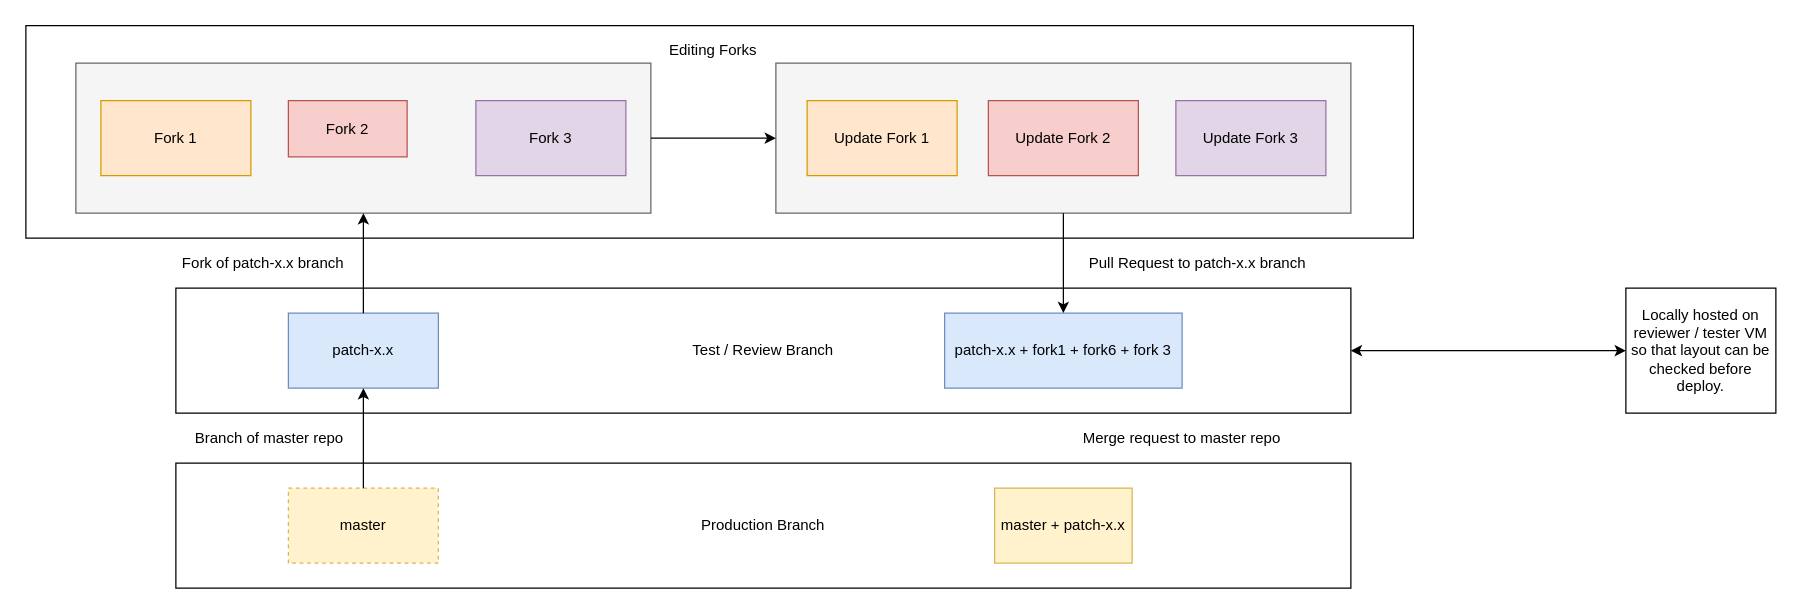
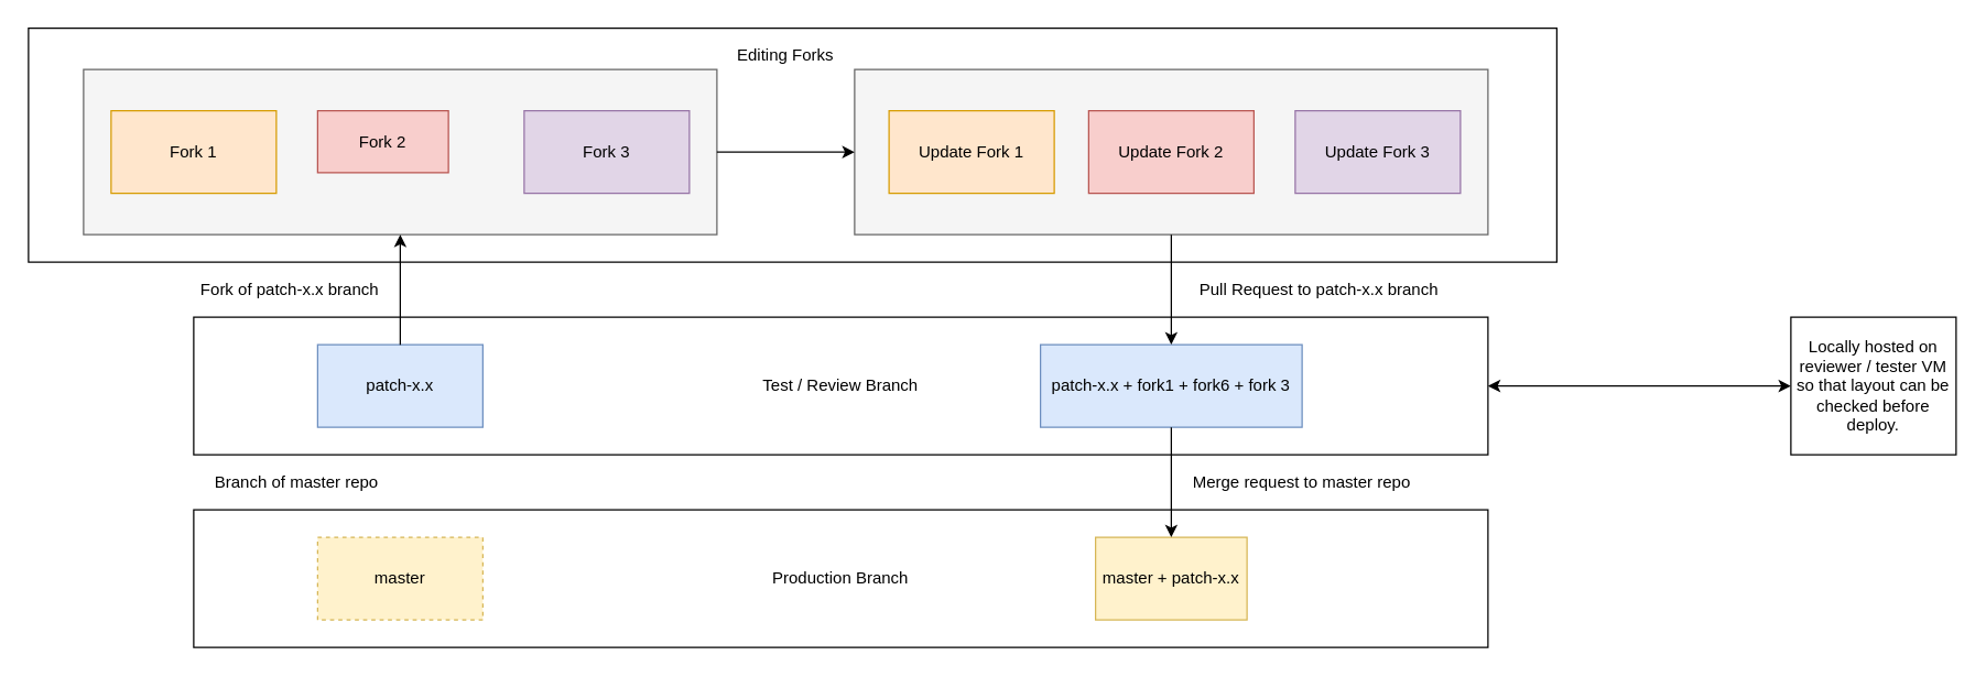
  <mxCell id="0" />
  <mxCell id="1" parent="0" />
  <mxCell id="2" value="&lt;div style=&quot;text-align: left&quot;&gt;&lt;/div&gt;" style="rounded=0;whiteSpace=wrap;html=1;" vertex="1" parent="1"><mxGeometry x="20" y="20" width="1110" height="170" as="geometry" /></mxCell>
  <mxCell id="3" value="Production Branch" style="rounded=0;whiteSpace=wrap;html=1;" vertex="1" parent="1"><mxGeometry x="140" y="370" width="940" height="100" as="geometry" /></mxCell>
  <mxCell id="4" value="Test / Review Branch" style="rounded=0;whiteSpace=wrap;html=1;" vertex="1" parent="1"><mxGeometry x="140" y="230" width="940" height="100" as="geometry" /></mxCell>
  <mxCell id="5" value="" style="rounded=0;whiteSpace=wrap;html=1;fillColor=#f5f5f5;strokeColor=#666666;fontColor=#333333;" vertex="1" parent="1"><mxGeometry x="620" y="50" width="460" height="120" as="geometry" /></mxCell>
  <mxCell id="6" value="" style="rounded=0;whiteSpace=wrap;html=1;fillColor=#f5f5f5;strokeColor=#666666;fontColor=#333333;" vertex="1" parent="1"><mxGeometry x="60" y="50" width="460" height="120" as="geometry" /></mxCell>
  <mxCell id="7" value="master" style="rounded=0;whiteSpace=wrap;html=1;fillColor=#fff2cc;strokeColor=#d6b656;dashed=1;" vertex="1" parent="1"><mxGeometry x="230" y="390" width="120" height="60" as="geometry" /></mxCell>
  <mxCell id="8" value="master + patch-x.x" style="rounded=0;whiteSpace=wrap;html=1;fillColor=#fff2cc;strokeColor=#d6b656;" vertex="1" parent="1"><mxGeometry x="795" y="390" width="110" height="60" as="geometry" /></mxCell>
  <mxCell id="9" value="patch-x.x" style="rounded=0;whiteSpace=wrap;html=1;fillColor=#dae8fc;strokeColor=#6c8ebf;" vertex="1" parent="1"><mxGeometry x="230" y="250" width="120" height="60" as="geometry" /></mxCell>
- <mxCell id="10" value="" style="endArrow=classic;html=1;exitX=0.5;exitY=0;exitDx=0;exitDy=0;entryX=0.5;entryY=1;entryDx=0;entryDy=0;" edge="1" parent="1" source="7" target="9"><mxGeometry width="50" height="50" relative="1" as="geometry"><mxPoint x="-60" y="330" as="sourcePoint" /><mxPoint x="-10" y="280" as="targetPoint" /></mxGeometry></mxCell>
  <mxCell id="11" value="Fork 2" style="rounded=0;whiteSpace=wrap;html=1;fillColor=#f8cecc;strokeColor=#b85450;" vertex="1" parent="1"><mxGeometry x="230" y="80" width="95" height="45" as="geometry" /></mxCell>
  <mxCell id="12" value="Fork 3" style="rounded=0;whiteSpace=wrap;html=1;fillColor=#e1d5e7;strokeColor=#9673a6;" vertex="1" parent="1"><mxGeometry x="380" y="80" width="120" height="60" as="geometry" /></mxCell>
  <mxCell id="13" value="Fork 1" style="rounded=0;whiteSpace=wrap;html=1;fillColor=#ffe6cc;strokeColor=#d79b00;" vertex="1" parent="1"><mxGeometry x="80" y="80" width="120" height="60" as="geometry" /></mxCell>
  <mxCell id="14" value="patch-x.x + fork1 + fork6 + fork 3" style="rounded=0;whiteSpace=wrap;html=1;fillColor=#dae8fc;strokeColor=#6c8ebf;" vertex="1" parent="1"><mxGeometry x="755" y="250" width="190" height="60" as="geometry" /></mxCell>
  <mxCell id="15" value="Update Fork 2" style="rounded=0;whiteSpace=wrap;html=1;fillColor=#f8cecc;strokeColor=#b85450;" vertex="1" parent="1"><mxGeometry x="790" y="80" width="120" height="60" as="geometry" /></mxCell>
  <mxCell id="16" value="Update Fork 3" style="rounded=0;whiteSpace=wrap;html=1;fillColor=#e1d5e7;strokeColor=#9673a6;" vertex="1" parent="1"><mxGeometry x="940" y="80" width="120" height="60" as="geometry" /></mxCell>
  <mxCell id="17" value="Update Fork 1" style="rounded=0;whiteSpace=wrap;html=1;fillColor=#ffe6cc;strokeColor=#d79b00;" vertex="1" parent="1"><mxGeometry x="645" y="80" width="120" height="60" as="geometry" /></mxCell>
  <mxCell id="18" value="" style="endArrow=classic;html=1;exitX=0.5;exitY=0;exitDx=0;exitDy=0;" edge="1" parent="1" source="9" target="6"><mxGeometry width="50" height="50" relative="1" as="geometry"><mxPoint x="290" y="232" as="sourcePoint" /><mxPoint x="290" y="160" as="targetPoint" /></mxGeometry></mxCell>
  <mxCell id="19" value="" style="endArrow=classic;html=1;entryX=0;entryY=0.5;entryDx=0;entryDy=0;exitX=1;exitY=0.5;exitDx=0;exitDy=0;" edge="1" parent="1" source="6" target="5"><mxGeometry width="50" height="50" relative="1" as="geometry"><mxPoint x="490" y="280" as="sourcePoint" /><mxPoint x="540" y="230" as="targetPoint" /></mxGeometry></mxCell>
  <mxCell id="20" value="" style="endArrow=classic;html=1;entryX=0.5;entryY=0;entryDx=0;entryDy=0;exitX=0.5;exitY=1;exitDx=0;exitDy=0;" edge="1" parent="1" source="5" target="14"><mxGeometry width="50" height="50" relative="1" as="geometry"><mxPoint x="640" y="310" as="sourcePoint" /><mxPoint x="690" y="260" as="targetPoint" /></mxGeometry></mxCell>
+ <mxCell id="21" value="" style="endArrow=classic;html=1;entryX=0.5;entryY=0;entryDx=0;entryDy=0;exitX=0.5;exitY=1;exitDx=0;exitDy=0;" edge="1" parent="1" source="14" target="8"><mxGeometry width="50" height="50" relative="1" as="geometry"><mxPoint x="780" y="400" as="sourcePoint" /><mxPoint x="830" y="350" as="targetPoint" /></mxGeometry></mxCell>
  <mxCell id="22" value="Editing Forks&lt;br&gt;" style="text;html=1;strokeColor=none;fillColor=none;align=center;verticalAlign=middle;whiteSpace=wrap;rounded=0;" vertex="1" parent="1"><mxGeometry x="510" y="30" width="120" height="20" as="geometry" /></mxCell>
  <mxCell id="23" value="Pull Request to patch-x.x branch" style="text;html=1;strokeColor=none;fillColor=none;align=center;verticalAlign=middle;whiteSpace=wrap;rounded=0;" vertex="1" parent="1"><mxGeometry x="850" y="200" width="215" height="20" as="geometry" /></mxCell>
  <mxCell id="24" value="Fork of patch-x.x branch" style="text;html=1;strokeColor=none;fillColor=none;align=center;verticalAlign=middle;whiteSpace=wrap;rounded=0;" vertex="1" parent="1"><mxGeometry x="120" y="200" width="180" height="20" as="geometry" /></mxCell>
  <mxCell id="25" value="Branch of master repo" style="text;html=1;strokeColor=none;fillColor=none;align=center;verticalAlign=middle;whiteSpace=wrap;rounded=0;" vertex="1" parent="1"><mxGeometry x="140" y="340" width="150" height="20" as="geometry" /></mxCell>
  <mxCell id="26" value="Merge request to master repo" style="text;html=1;strokeColor=none;fillColor=none;align=center;verticalAlign=middle;whiteSpace=wrap;rounded=0;" vertex="1" parent="1"><mxGeometry x="850" y="340" width="190" height="20" as="geometry" /></mxCell>
  <mxCell id="27" value="" style="endArrow=classic;startArrow=classic;html=1;exitX=1;exitY=0.5;exitDx=0;exitDy=0;entryX=0;entryY=0.5;entryDx=0;entryDy=0;" edge="1" parent="1" source="4" target="28"><mxGeometry width="50" height="50" relative="1" as="geometry"><mxPoint x="1120" y="310" as="sourcePoint" /><mxPoint x="1300" y="280" as="targetPoint" /></mxGeometry></mxCell>
  <mxCell id="28" value="Locally hosted on reviewer / tester VM so that layout can be checked before deploy." style="rounded=0;whiteSpace=wrap;html=1;" vertex="1" parent="1"><mxGeometry x="1300" y="230" width="120" height="100" as="geometry" /></mxCell>
